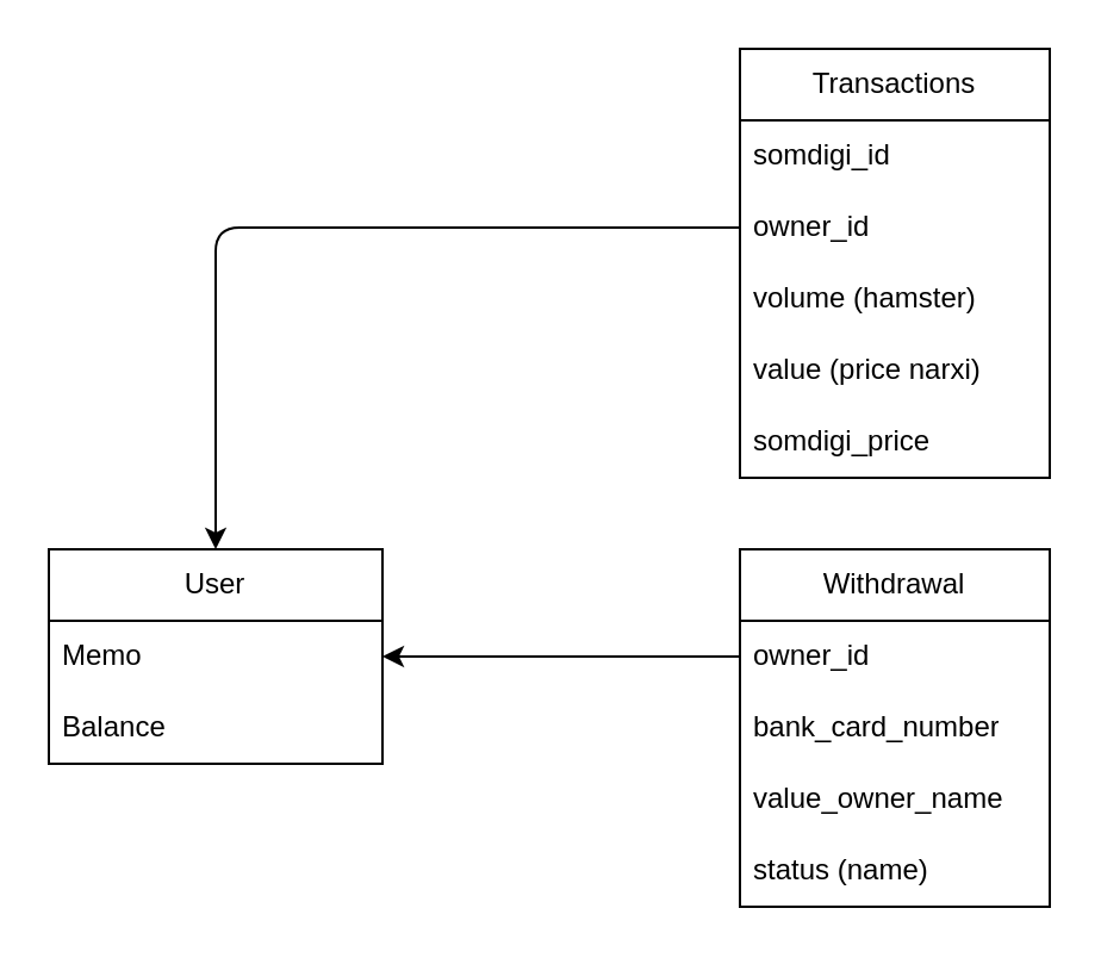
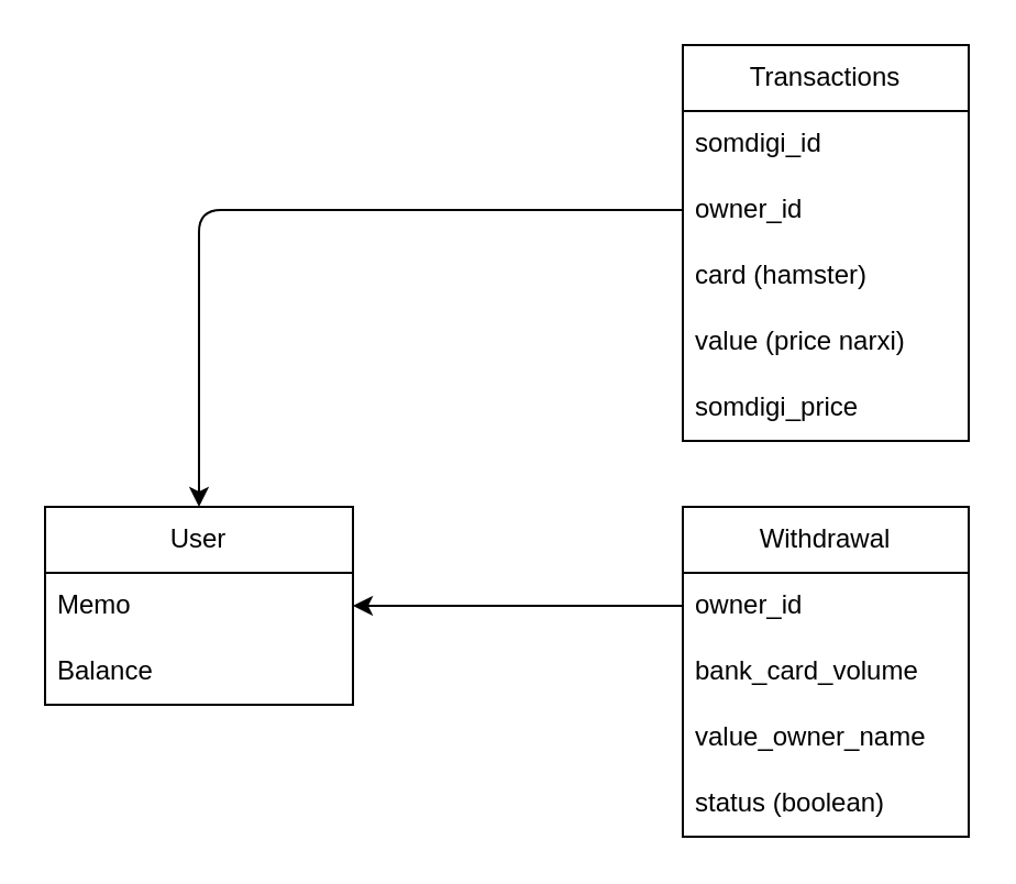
  <mxCell id="0" />
  <mxCell id="1" parent="0" />
  <mxCell id="2" value="User" style="swimlane;fontStyle=0;childLayout=stackLayout;horizontal=1;startSize=30;horizontalStack=0;resizeParent=1;resizeParentMax=0;resizeLast=0;collapsible=1;marginBottom=0;whiteSpace=wrap;html=1;" parent="1" vertex="1"><mxGeometry x="20" y="230" width="140" height="90" as="geometry" /></mxCell>
  <mxCell id="3" value="Memo" style="text;strokeColor=none;fillColor=none;align=left;verticalAlign=middle;spacingLeft=4;spacingRight=4;overflow=hidden;points=[[0,0.5],[1,0.5]];portConstraint=eastwest;rotatable=0;whiteSpace=wrap;html=1;" parent="2" vertex="1"><mxGeometry y="30" width="140" height="30" as="geometry" /></mxCell>
  <mxCell id="4" value="Balance" style="text;strokeColor=none;fillColor=none;align=left;verticalAlign=middle;spacingLeft=4;spacingRight=4;overflow=hidden;points=[[0,0.5],[1,0.5]];portConstraint=eastwest;rotatable=0;whiteSpace=wrap;html=1;" parent="2" vertex="1"><mxGeometry y="60" width="140" height="30" as="geometry" /></mxCell>
  <mxCell id="5" value="Transactions" style="swimlane;fontStyle=0;childLayout=stackLayout;horizontal=1;startSize=30;horizontalStack=0;resizeParent=1;resizeParentMax=0;resizeLast=0;collapsible=1;marginBottom=0;whiteSpace=wrap;html=1;" parent="1" vertex="1"><mxGeometry x="310" y="20" width="130" height="180" as="geometry" /></mxCell>
  <mxCell id="6" value="somdigi_id" style="text;strokeColor=none;fillColor=none;align=left;verticalAlign=middle;spacingLeft=4;spacingRight=4;overflow=hidden;points=[[0,0.5],[1,0.5]];portConstraint=eastwest;rotatable=0;whiteSpace=wrap;html=1;" parent="5" vertex="1"><mxGeometry y="30" width="130" height="30" as="geometry" /></mxCell>
  <mxCell id="7" value="owner_id" style="text;strokeColor=none;fillColor=none;align=left;verticalAlign=middle;spacingLeft=4;spacingRight=4;overflow=hidden;points=[[0,0.5],[1,0.5]];portConstraint=eastwest;rotatable=0;whiteSpace=wrap;html=1;" parent="5" vertex="1"><mxGeometry y="60" width="130" height="30" as="geometry" /></mxCell>
- <mxCell id="8" value="volume (hamster)" style="text;strokeColor=none;fillColor=none;align=left;verticalAlign=middle;spacingLeft=4;spacingRight=4;overflow=hidden;points=[[0,0.5],[1,0.5]];portConstraint=eastwest;rotatable=0;whiteSpace=wrap;html=1;" parent="5" vertex="1"><mxGeometry y="90" width="130" height="30" as="geometry" /></mxCell>
+ <mxCell id="8" value="card (hamster)" style="text;strokeColor=none;fillColor=none;align=left;verticalAlign=middle;spacingLeft=4;spacingRight=4;overflow=hidden;points=[[0,0.5],[1,0.5]];portConstraint=eastwest;rotatable=0;whiteSpace=wrap;html=1;" parent="5" vertex="1"><mxGeometry y="90" width="130" height="30" as="geometry" /></mxCell>
  <mxCell id="9" value="value (price narxi)" style="text;strokeColor=none;fillColor=none;align=left;verticalAlign=middle;spacingLeft=4;spacingRight=4;overflow=hidden;points=[[0,0.5],[1,0.5]];portConstraint=eastwest;rotatable=0;whiteSpace=wrap;html=1;" parent="5" vertex="1"><mxGeometry y="120" width="130" height="30" as="geometry" /></mxCell>
  <mxCell id="10" value="somdigi_price" style="text;strokeColor=none;fillColor=none;align=left;verticalAlign=middle;spacingLeft=4;spacingRight=4;overflow=hidden;points=[[0,0.5],[1,0.5]];portConstraint=eastwest;rotatable=0;whiteSpace=wrap;html=1;" parent="5" vertex="1"><mxGeometry y="150" width="130" height="30" as="geometry" /></mxCell>
  <mxCell id="11" style="edgeStyle=none;html=1;exitX=0;exitY=0.5;exitDx=0;exitDy=0;" parent="1" source="7" target="2" edge="1"><mxGeometry relative="1" as="geometry"><Array as="points"><mxPoint x="90" y="95" /></Array><mxPoint x="160" y="278" as="targetPoint" /></mxGeometry></mxCell>
  <mxCell id="12" value="Withdrawal" style="swimlane;fontStyle=0;childLayout=stackLayout;horizontal=1;startSize=30;horizontalStack=0;resizeParent=1;resizeParentMax=0;resizeLast=0;collapsible=1;marginBottom=0;whiteSpace=wrap;html=1;" parent="1" vertex="1"><mxGeometry x="310" y="230" width="130" height="150" as="geometry" /></mxCell>
  <mxCell id="13" value="owner_id" style="text;strokeColor=none;fillColor=none;align=left;verticalAlign=middle;spacingLeft=4;spacingRight=4;overflow=hidden;points=[[0,0.5],[1,0.5]];portConstraint=eastwest;rotatable=0;whiteSpace=wrap;html=1;" parent="12" vertex="1"><mxGeometry y="30" width="130" height="30" as="geometry" /></mxCell>
- <mxCell id="14" value="bank_card_number" style="text;strokeColor=none;fillColor=none;align=left;verticalAlign=middle;spacingLeft=4;spacingRight=4;overflow=hidden;points=[[0,0.5],[1,0.5]];portConstraint=eastwest;rotatable=0;whiteSpace=wrap;html=1;" parent="12" vertex="1"><mxGeometry y="60" width="130" height="30" as="geometry" /></mxCell>
+ <mxCell id="14" value="bank_card_volume" style="text;strokeColor=none;fillColor=none;align=left;verticalAlign=middle;spacingLeft=4;spacingRight=4;overflow=hidden;points=[[0,0.5],[1,0.5]];portConstraint=eastwest;rotatable=0;whiteSpace=wrap;html=1;" parent="12" vertex="1"><mxGeometry y="60" width="130" height="30" as="geometry" /></mxCell>
  <mxCell id="15" value="value_owner_name" style="text;strokeColor=none;fillColor=none;align=left;verticalAlign=middle;spacingLeft=4;spacingRight=4;overflow=hidden;points=[[0,0.5],[1,0.5]];portConstraint=eastwest;rotatable=0;whiteSpace=wrap;html=1;" parent="12" vertex="1"><mxGeometry y="90" width="130" height="30" as="geometry" /></mxCell>
- <mxCell id="16" value="status (name)" style="text;strokeColor=none;fillColor=none;align=left;verticalAlign=middle;spacingLeft=4;spacingRight=4;overflow=hidden;points=[[0,0.5],[1,0.5]];portConstraint=eastwest;rotatable=0;whiteSpace=wrap;html=1;" parent="12" vertex="1"><mxGeometry y="120" width="130" height="30" as="geometry" /></mxCell>
+ <mxCell id="16" value="status (boolean)" style="text;strokeColor=none;fillColor=none;align=left;verticalAlign=middle;spacingLeft=4;spacingRight=4;overflow=hidden;points=[[0,0.5],[1,0.5]];portConstraint=eastwest;rotatable=0;whiteSpace=wrap;html=1;" parent="12" vertex="1"><mxGeometry y="120" width="130" height="30" as="geometry" /></mxCell>
  <mxCell id="17" style="edgeStyle=none;html=1;entryX=1;entryY=0.5;entryDx=0;entryDy=0;" parent="1" source="13" target="3" edge="1"><mxGeometry relative="1" as="geometry"><mxPoint x="170" y="275" as="targetPoint" /></mxGeometry></mxCell>
